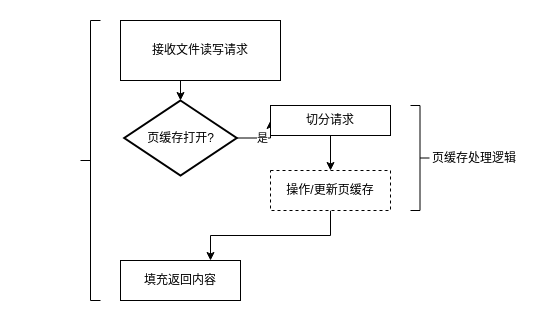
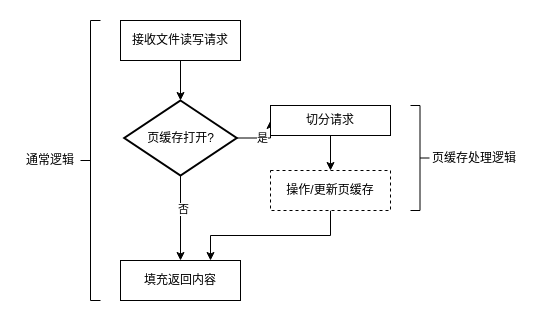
  <mxCell id="0" />
  <mxCell id="1" parent="0" />
  <mxCell id="2" style="edgeStyle=orthogonalEdgeStyle;rounded=0;orthogonalLoop=1;jettySize=auto;html=1;exitX=0.5;exitY=1;exitDx=0;exitDy=0;entryX=0.5;entryY=0;entryDx=0;entryDy=0;entryPerimeter=0;" edge="1" parent="1" source="3" target="7"><mxGeometry relative="1" as="geometry" /></mxCell>
- <mxCell id="3" value="接收文件读写请求" style="rounded=0;whiteSpace=wrap;html=1;" vertex="1" parent="1"><mxGeometry x="120" y="20" width="160" height="60" as="geometry" /></mxCell>
+ <mxCell id="3" value="接收文件读写请求" style="rounded=0;whiteSpace=wrap;html=1;" vertex="1" parent="1"><mxGeometry x="120" y="20" width="120" height="40" as="geometry" /></mxCell>
+ <mxCell id="4" style="edgeStyle=orthogonalEdgeStyle;rounded=0;orthogonalLoop=1;jettySize=auto;html=1;exitX=0.5;exitY=1;exitDx=0;exitDy=0;exitPerimeter=0;entryX=0.5;entryY=0;entryDx=0;entryDy=0;" edge="1" parent="1" source="7" target="12"><mxGeometry relative="1" as="geometry" /></mxCell>
+ <mxCell id="5" value="否" style="edgeLabel;html=1;align=center;verticalAlign=middle;resizable=0;points=[];" vertex="1" connectable="0" parent="4"><mxGeometry x="-0.234" y="2" relative="1" as="geometry"><mxPoint as="offset" /></mxGeometry></mxCell>
  <mxCell id="6" value="是" style="edgeStyle=orthogonalEdgeStyle;rounded=0;orthogonalLoop=1;jettySize=auto;html=1;exitX=1;exitY=0.5;exitDx=0;exitDy=0;exitPerimeter=0;entryX=0;entryY=0.5;entryDx=0;entryDy=0;" edge="1" parent="1" source="7" target="9"><mxGeometry relative="1" as="geometry" /></mxCell>
  <mxCell id="7" value="页缓存打开?" style="strokeWidth=2;html=1;shape=mxgraph.flowchart.decision;whiteSpace=wrap;" vertex="1" parent="1"><mxGeometry x="123.75" y="100" width="112.5" height="75" as="geometry" /></mxCell>
  <mxCell id="8" style="edgeStyle=orthogonalEdgeStyle;rounded=0;orthogonalLoop=1;jettySize=auto;html=1;exitX=0.5;exitY=1;exitDx=0;exitDy=0;entryX=0.5;entryY=0;entryDx=0;entryDy=0;" edge="1" parent="1" source="9" target="11"><mxGeometry relative="1" as="geometry" /></mxCell>
  <mxCell id="9" value="切分请求" style="rounded=0;whiteSpace=wrap;html=1;" vertex="1" parent="1"><mxGeometry x="270" y="105" width="120" height="30" as="geometry" /></mxCell>
  <mxCell id="10" style="edgeStyle=orthogonalEdgeStyle;rounded=0;orthogonalLoop=1;jettySize=auto;html=1;exitX=0.5;exitY=1;exitDx=0;exitDy=0;entryX=0.75;entryY=0;entryDx=0;entryDy=0;" edge="1" parent="1" source="11" target="12"><mxGeometry relative="1" as="geometry" /></mxCell>
  <mxCell id="11" value="操作/更新页缓存" style="rounded=0;whiteSpace=wrap;html=1;dashed=1;" vertex="1" parent="1"><mxGeometry x="270" y="170" width="120" height="40" as="geometry" /></mxCell>
  <mxCell id="12" value="填充返回内容" style="rounded=0;whiteSpace=wrap;html=1;" vertex="1" parent="1"><mxGeometry x="120" y="260" width="120" height="40" as="geometry" /></mxCell>
  <mxCell id="13" value="" style="strokeWidth=1;html=1;shape=mxgraph.flowchart.annotation_2;align=left;labelPosition=right;pointerEvents=1;rotation=-180;" vertex="1" parent="1"><mxGeometry x="410" y="105" width="19" height="105" as="geometry" /></mxCell>
  <mxCell id="14" value="页缓存处理逻辑" style="text;html=1;strokeColor=none;fillColor=none;align=center;verticalAlign=middle;whiteSpace=wrap;rounded=0;strokeWidth=1;" vertex="1" parent="1"><mxGeometry x="429" y="142.5" width="90" height="30" as="geometry" /></mxCell>
  <mxCell id="15" value="" style="strokeWidth=1;html=1;shape=mxgraph.flowchart.annotation_2;align=left;labelPosition=right;pointerEvents=1;rotation=0;" vertex="1" parent="1"><mxGeometry x="80" y="20" width="20" height="280" as="geometry" /></mxCell>
+ <mxCell id="16" value="通常逻辑" style="text;html=1;strokeColor=none;fillColor=none;align=center;verticalAlign=middle;whiteSpace=wrap;rounded=0;strokeWidth=1;" vertex="1" parent="1"><mxGeometry x="20" y="145" width="60" height="30" as="geometry" /></mxCell>
